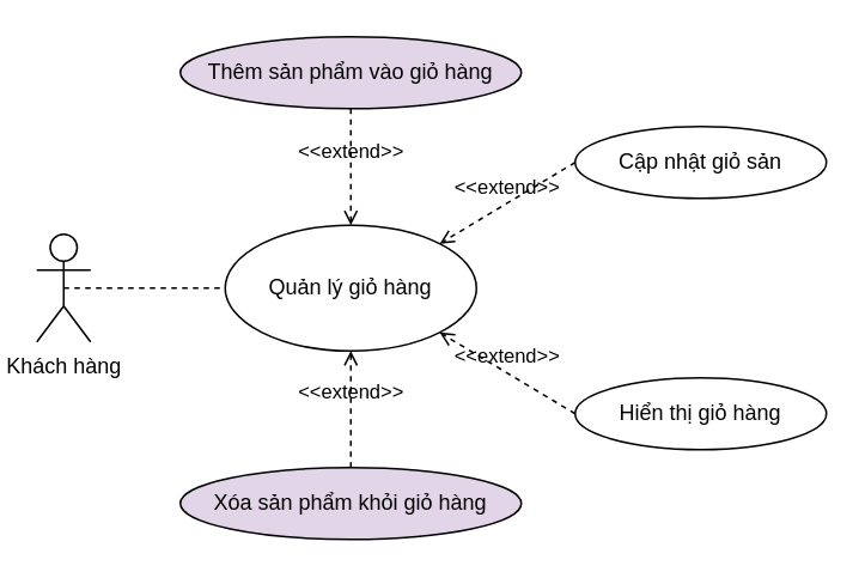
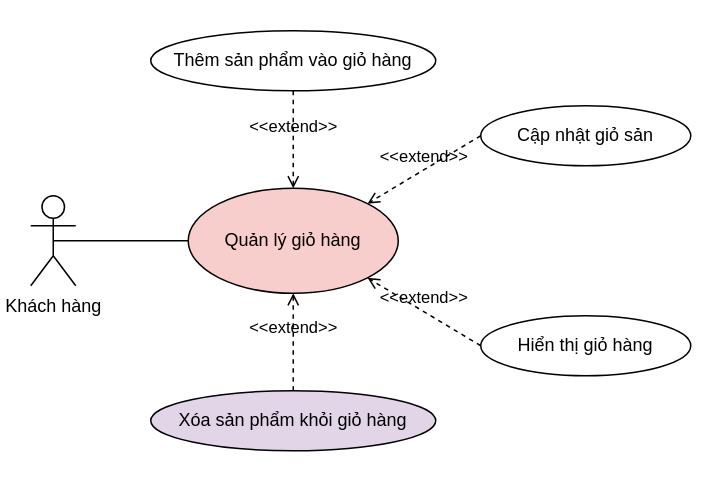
  <mxCell id="0" />
  <mxCell id="1" parent="0" />
  <mxCell id="2" value="Khách hàng" style="shape=umlActor;verticalLabelPosition=bottom;verticalAlign=top;html=1;" parent="1" vertex="1"><mxGeometry x="20" y="130" width="30" height="60" as="geometry" /></mxCell>
- <mxCell id="3" value="Quản lý giỏ hàng" style="ellipse;whiteSpace=wrap;html=1;" parent="1" vertex="1"><mxGeometry x="125" y="125" width="140" height="70" as="geometry" /></mxCell>
- <mxCell id="4" value="Thêm sản phẩm vào giỏ hàng" style="ellipse;whiteSpace=wrap;html=1;fillColor=#e1d5e7;" parent="1" vertex="1"><mxGeometry x="100" y="20" width="190" height="40" as="geometry" /></mxCell>
+ <mxCell id="3" value="Quản lý giỏ hàng" style="ellipse;whiteSpace=wrap;html=1;fillColor=#f8cecc;" parent="1" vertex="1"><mxGeometry x="125" y="125" width="140" height="70" as="geometry" /></mxCell>
+ <mxCell id="4" value="Thêm sản phẩm vào giỏ hàng" style="ellipse;whiteSpace=wrap;html=1;" parent="1" vertex="1"><mxGeometry x="100" y="20" width="190" height="40" as="geometry" /></mxCell>
  <mxCell id="5" value="Hiển thị giỏ hàng" style="ellipse;whiteSpace=wrap;html=1;" parent="1" vertex="1"><mxGeometry x="320" y="210" width="140" height="40" as="geometry" /></mxCell>
  <mxCell id="6" value="Cập nhật giỏ sản" style="ellipse;whiteSpace=wrap;html=1;" parent="1" vertex="1"><mxGeometry x="320" y="70" width="140" height="40" as="geometry" /></mxCell>
  <mxCell id="7" value="&amp;lt;&amp;lt;extend&amp;gt;&amp;gt;" style="html=1;verticalAlign=bottom;labelBackgroundColor=none;endArrow=open;endFill=0;dashed=1;rounded=0;entryX=0.5;entryY=0;entryDx=0;entryDy=0;exitX=0.5;exitY=1;exitDx=0;exitDy=0;" parent="1" source="4" target="3" edge="1"><mxGeometry width="160" relative="1" as="geometry"><mxPoint x="370" y="120" as="sourcePoint" /><mxPoint x="340" y="200" as="targetPoint" /></mxGeometry></mxCell>
  <mxCell id="8" value="&amp;lt;&amp;lt;extend&amp;gt;&amp;gt;" style="html=1;verticalAlign=bottom;labelBackgroundColor=none;endArrow=open;endFill=0;dashed=1;rounded=0;entryX=1;entryY=0;entryDx=0;entryDy=0;exitX=0;exitY=0.5;exitDx=0;exitDy=0;" parent="1" source="6" target="3" edge="1"><mxGeometry width="160" relative="1" as="geometry"><mxPoint x="340" y="110" as="sourcePoint" /><mxPoint x="330" y="70" as="targetPoint" /></mxGeometry></mxCell>
  <mxCell id="9" value="&amp;lt;&amp;lt;extend&amp;gt;&amp;gt;" style="html=1;verticalAlign=bottom;labelBackgroundColor=none;endArrow=open;endFill=0;dashed=1;rounded=0;entryX=1;entryY=1;entryDx=0;entryDy=0;exitX=0;exitY=0.5;exitDx=0;exitDy=0;" parent="1" source="5" target="3" edge="1"><mxGeometry width="160" relative="1" as="geometry"><mxPoint x="310" y="340" as="sourcePoint" /><mxPoint x="340" y="80" as="targetPoint" /></mxGeometry></mxCell>
- <mxCell id="10" value="" style="endArrow=none;html=1;rounded=0;exitX=0.5;exitY=0.5;exitDx=0;exitDy=0;exitPerimeter=0;entryX=0;entryY=0.5;entryDx=0;entryDy=0;dashed=1;" parent="1" source="2" target="3" edge="1"><mxGeometry width="50" height="50" relative="1" as="geometry"><mxPoint x="240" y="210" as="sourcePoint" /><mxPoint x="120" y="160" as="targetPoint" /></mxGeometry></mxCell>
+ <mxCell id="10" value="" style="endArrow=none;html=1;rounded=0;exitX=0.5;exitY=0.5;exitDx=0;exitDy=0;exitPerimeter=0;entryX=0;entryY=0.5;entryDx=0;entryDy=0;" parent="1" source="2" target="3" edge="1"><mxGeometry width="50" height="50" relative="1" as="geometry"><mxPoint x="240" y="210" as="sourcePoint" /><mxPoint x="120" y="160" as="targetPoint" /></mxGeometry></mxCell>
  <mxCell id="11" value="Xóa sản phẩm khỏi giỏ hàng" style="ellipse;whiteSpace=wrap;html=1;fillColor=#e1d5e7;" parent="1" vertex="1"><mxGeometry x="100" y="260" width="190" height="40" as="geometry" /></mxCell>
  <mxCell id="12" value="&amp;lt;&amp;lt;extend&amp;gt;&amp;gt;" style="html=1;verticalAlign=bottom;labelBackgroundColor=none;endArrow=open;endFill=0;dashed=1;rounded=0;entryX=0.5;entryY=1;entryDx=0;entryDy=0;exitX=0.5;exitY=0;exitDx=0;exitDy=0;" parent="1" source="11" target="3" edge="1"><mxGeometry width="160" relative="1" as="geometry"><mxPoint x="340" y="270" as="sourcePoint" /><mxPoint x="254" y="195" as="targetPoint" /></mxGeometry></mxCell>
